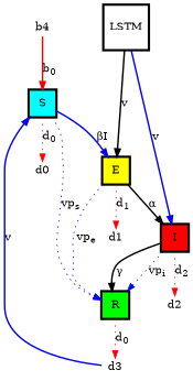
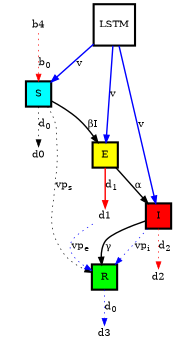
  digraph {
    rankdir=TB
    node [shape=square]
    edge [color=blue style=dotted]
    S [fillcolor=aqua fontcolor=black penwidth=3 style=filled]
    E [fillcolor=yellow fontcolor=black penwidth=3 style=filled]
    R [fillcolor=green fontcolor=black penwidth=3 style=filled]
    d0 [height=.0 shape=none width=.0]
    I [fillcolor=red fontcolor=black penwidth=3 style=filled]
    d1 [height=.0 shape=none width=.0]
    d3 [height=.0 shape=none width=.0]
    d2 [height=.0 shape=none width=.0]
    LSTM [fillcolor=white fontcolor=black penwidth=3 style=filled]
    n10 [height=.0 label=b4 shape=none width=.0]
-   S -> E [label="&beta;I" style=bold weight=5]
-   S -> R [label=<vp<SUB>s</SUB>>]
-   S -> d0 [color=red label=<d<SUB>0</SUB>> weight=50]
-   E -> R [label=<vp<SUB>e</SUB>>]
+   S -> E [color=black label="&beta;I" style=bold weight=5]
+   S -> R [color=black label=<vp<SUB>s</SUB>>]
+   S -> d0 [color=black label=<d<SUB>0</SUB>> weight=50]
+   d1 -> R [label=<vp<SUB>e</SUB>>]
    E -> I [color=black label="&alpha;" style=bold weight=5]
-   E -> d1 [color=red label=<d<SUB>1</SUB>> weight=50]
-   R -> d3 [color=red label=<d<SUB>0</SUB>> weight=50]
+   E -> d1 [color=red label=<d<SUB>1</SUB>> style=bold weight=50]
+   R -> d3 [label=<d<SUB>0</SUB>> weight=50]
    I -> R [color=black label="&gamma;" style=bold weight=5]
    I -> R [label=<vp<SUB>i</SUB>>]
    I -> d2 [color=red label=<d<SUB>2</SUB>> weight=50]
-   d3 -> S [label=v style=bold]
-   LSTM -> E [color=black label=v style=bold]
+   LSTM -> S [label=v style=bold]
+   LSTM -> E [label=v style=bold]
    LSTM -> I [label=v style=bold]
-   n10 -> S [color=red label=<b<SUB>0</SUB>> style=bold weight=50]
+   n10 -> S [color=red label=<b<SUB>0</SUB>> weight=50]
  }
